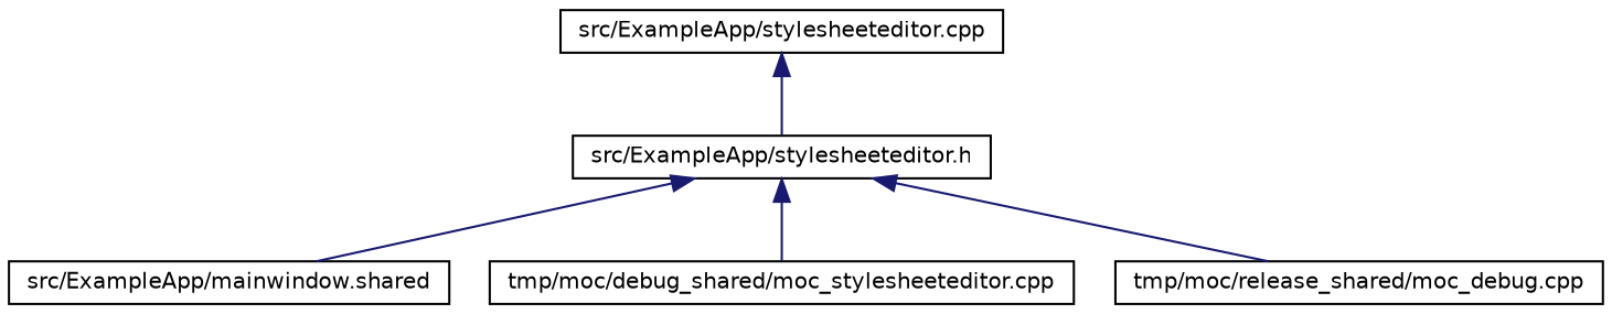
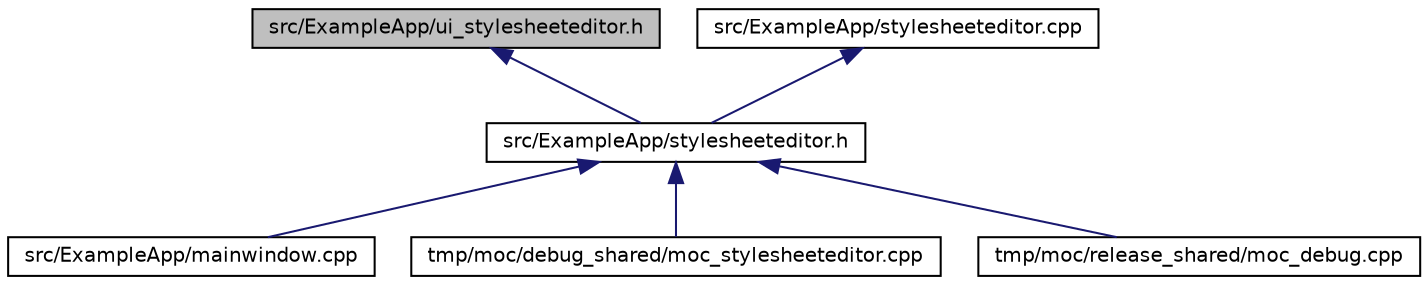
  digraph {
    node [color=black fillcolor=white fontname=Helvetica fontsize=10 shape=record style=filled]
    edge [color=midnightblue dir=back fontname=Helvetica fontsize=10 labelfontname=Helvetica labelfontsize=10 style=solid]
+   n1 [fillcolor=grey75 fontcolor=black height=0.2 label="src/ExampleApp/ui_stylesheeteditor.h" width=0.4]
    n2 [height=0.2 label="src/ExampleApp/stylesheeteditor.h" width=0.4]
-   n3 [height=0.2 label="src/ExampleApp/mainwindow.shared" width=0.4]
+   n3 [height=0.2 label="src/ExampleApp/mainwindow.cpp" width=0.4]
    n4 [height=0.2 label="tmp/moc/debug_shared/moc_stylesheeteditor.cpp" width=0.4]
    n5 [height=0.2 label="tmp/moc/release_shared/moc_debug.cpp" width=0.4]
    n6 [height=0.2 label="src/ExampleApp/stylesheeteditor.cpp" width=0.4]
+   n1 -> n2
    n2 -> n3
    n2 -> n4
    n2 -> n5
    n6 -> n2
  }
